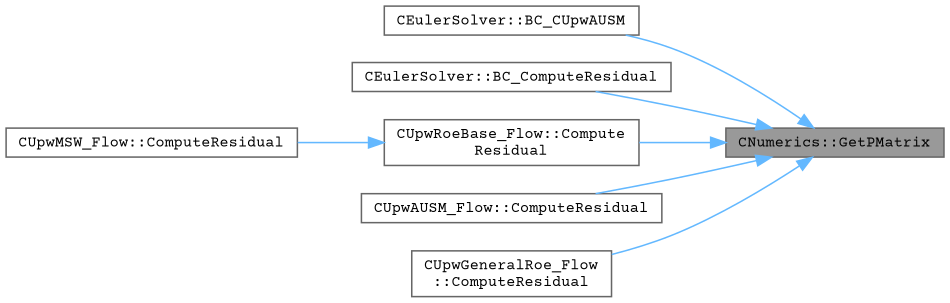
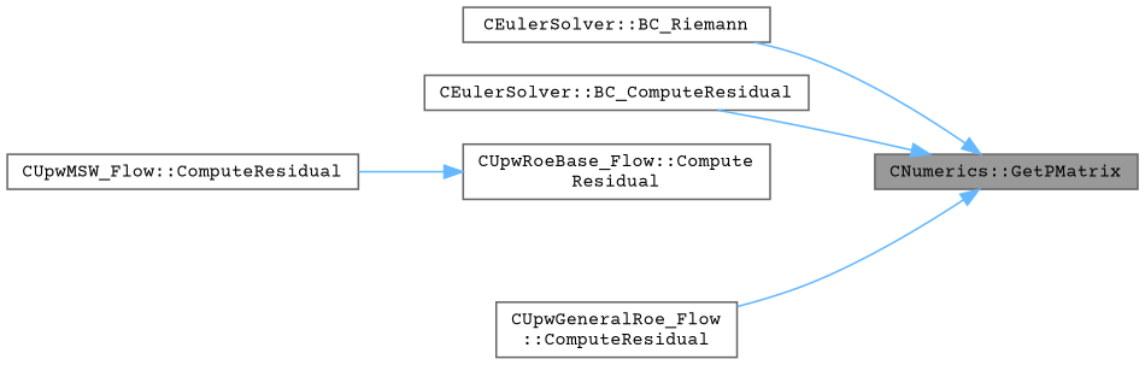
  digraph {
    fontname="Courier Prime"
    rankdir=RL
    node [color=grey40 fillcolor=white fontname="Courier Prime" fontsize=10 shape=box style=filled]
    edge [color=steelblue1 dir=back fontname="Courier Prime" fontsize=10 labelfontname=Helvetica labelfontsize=10 style=solid]
    n1 [color=gray40 fillcolor=grey60 fontcolor=black height=0.2 label="CNumerics::GetPMatrix" width=0.4]
-   n2 [height=0.2 label="CEulerSolver::BC_CUpwAUSM" width=0.4]
+   n2 [height=0.2 label="CEulerSolver::BC_Riemann" width=0.4]
    n3 [height=0.2 label="CEulerSolver::BC_ComputeResidual" width=0.4]
    n4 [height=0.2 label="CUpwRoeBase_Flow::Compute\lResidual" width=0.4]
-   n5 [height=0.2 label="CUpwAUSM_Flow::ComputeResidual" width=0.4]
    n6 [height=0.2 label="CUpwGeneralRoe_Flow\l::ComputeResidual" width=0.4]
    n7 [height=0.2 label="CUpwMSW_Flow::ComputeResidual" width=0.4]
    n1 -> n2
    n1 -> n3
-   n1 -> n4
-   n1 -> n5
    n1 -> n6
    n4 -> n7
  }
